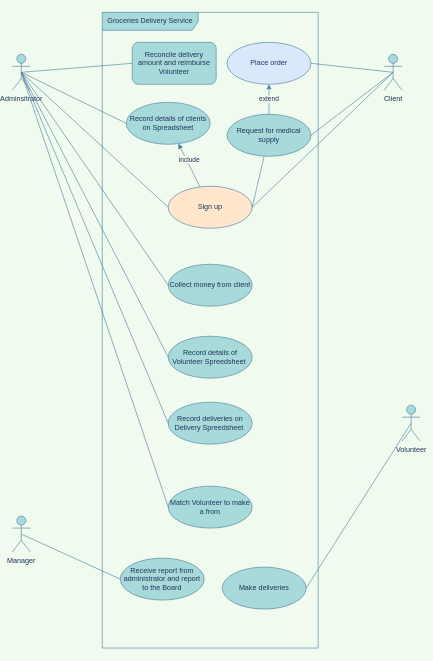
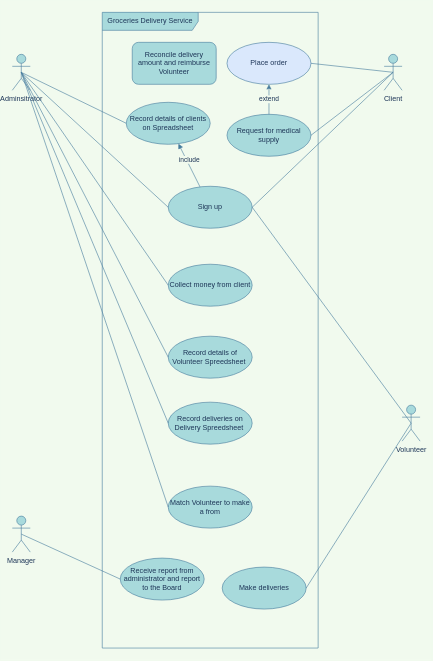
  <mxCell id="0" />
  <mxCell id="1" parent="0" />
  <mxCell id="2" value="Groceries Delivery Service" style="shape=umlFrame;whiteSpace=wrap;html=1;width=160;height=30;fillColor=#A8DADC;strokeColor=#457B9D;fontColor=#1D3557;" parent="1" vertex="1"><mxGeometry x="170" y="20" width="360" height="1060" as="geometry" /></mxCell>
  <mxCell id="3" value="Manager" style="shape=umlActor;verticalLabelPosition=bottom;verticalAlign=top;html=1;fillColor=#A8DADC;strokeColor=#457B9D;fontColor=#1D3557;" parent="1" vertex="1"><mxGeometry x="20" y="860" width="30" height="60" as="geometry" /></mxCell>
  <mxCell id="4" value="Adminsitrator" style="shape=umlActor;verticalLabelPosition=bottom;verticalAlign=top;html=1;fillColor=#A8DADC;strokeColor=#457B9D;fontColor=#1D3557;" parent="1" vertex="1"><mxGeometry x="20" y="90" width="30" height="60" as="geometry" /></mxCell>
  <mxCell id="5" value="Client" style="shape=umlActor;verticalLabelPosition=bottom;verticalAlign=top;html=1;fillColor=#A8DADC;strokeColor=#457B9D;fontColor=#1D3557;" parent="1" vertex="1"><mxGeometry x="640" y="90" width="30" height="60" as="geometry" /></mxCell>
  <mxCell id="6" value="Volunteer" style="shape=umlActor;verticalLabelPosition=bottom;verticalAlign=top;html=1;fillColor=#A8DADC;strokeColor=#457B9D;fontColor=#1D3557;" parent="1" vertex="1"><mxGeometry x="670" y="675" width="30" height="60" as="geometry" /></mxCell>
  <mxCell id="7" value="Request for medical supply" style="ellipse;whiteSpace=wrap;html=1;fillColor=#A8DADC;strokeColor=#457B9D;fontColor=#1D3557;" parent="1" vertex="1"><mxGeometry x="378" y="190" width="140" height="70" as="geometry" /></mxCell>
  <mxCell id="8" value="extend" style="edgeStyle=orthogonalEdgeStyle;rounded=0;orthogonalLoop=1;jettySize=auto;html=1;strokeColor=#457B9D;fontColor=#1D3557;labelBackgroundColor=#F1FAEE;" parent="1" source="7" target="9" edge="1"><mxGeometry relative="1" as="geometry" /></mxCell>
  <mxCell id="9" value="Place order" style="ellipse;whiteSpace=wrap;html=1;fillColor=#dae8fc;strokeColor=#457B9D;fontColor=#1D3557;" parent="1" vertex="1"><mxGeometry x="378" y="70" width="140" height="70" as="geometry" /></mxCell>
  <mxCell id="10" value="Record details of clients on Spreadsheet" style="ellipse;whiteSpace=wrap;html=1;fillColor=#A8DADC;strokeColor=#457B9D;fontColor=#1D3557;" parent="1" vertex="1"><mxGeometry x="210" y="170" width="140" height="70" as="geometry" /></mxCell>
- <mxCell id="11" value="Sign up" style="ellipse;whiteSpace=wrap;html=1;fillColor=#ffe6cc;strokeColor=#457B9D;fontColor=#1D3557;" parent="1" vertex="1"><mxGeometry x="280" y="310" width="140" height="70" as="geometry" /></mxCell>
+ <mxCell id="11" value="Sign up" style="ellipse;whiteSpace=wrap;html=1;fillColor=#A8DADC;strokeColor=#457B9D;fontColor=#1D3557;" parent="1" vertex="1"><mxGeometry x="280" y="310" width="140" height="70" as="geometry" /></mxCell>
  <mxCell id="12" value="Record details of Volunteer Spreedsheet&amp;nbsp;" style="ellipse;whiteSpace=wrap;html=1;fillColor=#A8DADC;strokeColor=#457B9D;fontColor=#1D3557;" parent="1" vertex="1"><mxGeometry x="280" y="560" width="140" height="70" as="geometry" /></mxCell>
  <mxCell id="13" value="Record deliveries on Delivery Spreedsheet&amp;nbsp;" style="ellipse;whiteSpace=wrap;html=1;fillColor=#A8DADC;strokeColor=#457B9D;fontColor=#1D3557;" parent="1" vertex="1"><mxGeometry x="280" y="670" width="140" height="70" as="geometry" /></mxCell>
  <mxCell id="14" value="Match Volunteer to make a from" style="ellipse;whiteSpace=wrap;html=1;fillColor=#A8DADC;strokeColor=#457B9D;fontColor=#1D3557;" parent="1" vertex="1"><mxGeometry x="280" y="810" width="140" height="70" as="geometry" /></mxCell>
  <mxCell id="15" value="Reconcile delivery amount and reimburse Volunteer" style="whiteSpace=wrap;html=1;fillColor=#A8DADC;strokeColor=#457B9D;fontColor=#1D3557;rounded=1;" parent="1" vertex="1"><mxGeometry x="220" y="70" width="140" height="70" as="geometry" /></mxCell>
  <mxCell id="16" value="Collect money from client" style="ellipse;whiteSpace=wrap;html=1;fillColor=#A8DADC;strokeColor=#457B9D;fontColor=#1D3557;" parent="1" vertex="1"><mxGeometry x="280" y="440" width="140" height="70" as="geometry" /></mxCell>
  <mxCell id="17" value="Make deliveries" style="ellipse;whiteSpace=wrap;html=1;fillColor=#A8DADC;strokeColor=#457B9D;fontColor=#1D3557;" parent="1" vertex="1"><mxGeometry x="370" y="945" width="140" height="70" as="geometry" /></mxCell>
  <mxCell id="18" value="Receive report from administrator and report to the Board" style="ellipse;whiteSpace=wrap;html=1;fillColor=#A8DADC;strokeColor=#457B9D;fontColor=#1D3557;" parent="1" vertex="1"><mxGeometry x="200" y="930" width="140" height="70" as="geometry" /></mxCell>
  <mxCell id="19" value="" style="endArrow=none;html=1;rounded=0;entryX=0;entryY=0.5;entryDx=0;entryDy=0;exitX=0.5;exitY=0.5;exitDx=0;exitDy=0;exitPerimeter=0;strokeColor=#457B9D;fontColor=#1D3557;labelBackgroundColor=#F1FAEE;" parent="1" source="3" target="18" edge="1"><mxGeometry width="50" height="50" relative="1" as="geometry"><mxPoint x="130" y="540" as="sourcePoint" /><mxPoint x="180" y="490" as="targetPoint" /></mxGeometry></mxCell>
  <mxCell id="20" value="" style="endArrow=none;html=1;rounded=0;entryX=0.5;entryY=0.5;entryDx=0;entryDy=0;exitX=1;exitY=0.5;exitDx=0;exitDy=0;entryPerimeter=0;strokeColor=#457B9D;fontColor=#1D3557;labelBackgroundColor=#F1FAEE;" parent="1" source="17" target="6" edge="1"><mxGeometry width="50" height="50" relative="1" as="geometry"><mxPoint x="490" y="465" as="sourcePoint" /><mxPoint x="575" y="540" as="targetPoint" /></mxGeometry></mxCell>
- <mxCell id="21" value="" style="endArrow=none;html=1;rounded=0;exitX=1;exitY=0.5;exitDx=0;exitDy=0;strokeColor=#457B9D;fontColor=#1D3557;labelBackgroundColor=#F1FAEE;" parent="1" source="11" target="7" edge="1"><mxGeometry width="50" height="50" relative="1" as="geometry"><mxPoint x="495" y="830" as="sourcePoint" /><mxPoint x="570" y="890" as="targetPoint" /></mxGeometry></mxCell>
+ <mxCell id="21" value="" style="endArrow=none;html=1;rounded=0;exitX=1;exitY=0.5;exitDx=0;exitDy=0;entryX=0.5;entryY=0.5;entryDx=0;entryDy=0;entryPerimeter=0;strokeColor=#457B9D;fontColor=#1D3557;labelBackgroundColor=#F1FAEE;" parent="1" source="11" target="6" edge="1"><mxGeometry width="50" height="50" relative="1" as="geometry"><mxPoint x="495" y="830" as="sourcePoint" /><mxPoint x="570" y="890" as="targetPoint" /></mxGeometry></mxCell>
  <mxCell id="22" value="" style="endArrow=none;html=1;rounded=0;exitX=0.5;exitY=0.5;exitDx=0;exitDy=0;entryX=0;entryY=0.5;entryDx=0;entryDy=0;exitPerimeter=0;strokeColor=#457B9D;fontColor=#1D3557;labelBackgroundColor=#F1FAEE;" parent="1" source="4" target="10" edge="1"><mxGeometry width="50" height="50" relative="1" as="geometry"><mxPoint x="60" y="130" as="sourcePoint" /><mxPoint x="325" y="490" as="targetPoint" /></mxGeometry></mxCell>
  <mxCell id="23" value="include" style="html=1;verticalAlign=bottom;endArrow=block;rounded=0;strokeColor=#457B9D;fontColor=#1D3557;labelBackgroundColor=#F1FAEE;" parent="1" source="11" target="10" edge="1"><mxGeometry width="80" relative="1" as="geometry"><mxPoint x="360" y="280" as="sourcePoint" /><mxPoint x="280" y="280" as="targetPoint" /></mxGeometry></mxCell>
  <mxCell id="24" value="" style="endArrow=none;html=1;rounded=0;entryX=0.5;entryY=0.5;entryDx=0;entryDy=0;entryPerimeter=0;exitX=1;exitY=0.5;exitDx=0;exitDy=0;strokeColor=#457B9D;fontColor=#1D3557;labelBackgroundColor=#F1FAEE;" parent="1" source="11" target="5" edge="1"><mxGeometry width="50" height="50" relative="1" as="geometry"><mxPoint x="315.5" y="80" as="sourcePoint" /><mxPoint x="580.5" y="440" as="targetPoint" /></mxGeometry></mxCell>
  <mxCell id="25" value="" style="endArrow=none;html=1;rounded=0;exitX=1;exitY=0.5;exitDx=0;exitDy=0;entryX=0.5;entryY=0.5;entryDx=0;entryDy=0;entryPerimeter=0;strokeColor=#457B9D;fontColor=#1D3557;labelBackgroundColor=#F1FAEE;" parent="1" source="7" target="5" edge="1"><mxGeometry width="50" height="50" relative="1" as="geometry"><mxPoint x="430" y="355" as="sourcePoint" /><mxPoint x="650" y="120" as="targetPoint" /></mxGeometry></mxCell>
  <mxCell id="26" value="" style="endArrow=none;html=1;rounded=0;exitX=1;exitY=0.5;exitDx=0;exitDy=0;entryX=0.5;entryY=0.5;entryDx=0;entryDy=0;entryPerimeter=0;strokeColor=#457B9D;fontColor=#1D3557;labelBackgroundColor=#F1FAEE;" parent="1" source="9" target="5" edge="1"><mxGeometry width="50" height="50" relative="1" as="geometry"><mxPoint x="528" y="235" as="sourcePoint" /><mxPoint x="665" y="130" as="targetPoint" /></mxGeometry></mxCell>
- <mxCell id="27" value="" style="endArrow=none;html=1;rounded=0;exitX=0.5;exitY=0.5;exitDx=0;exitDy=0;entryX=0;entryY=0.5;entryDx=0;entryDy=0;exitPerimeter=0;strokeColor=#457B9D;fontColor=#1D3557;labelBackgroundColor=#F1FAEE;" parent="1" source="4" target="15" edge="1"><mxGeometry width="50" height="50" relative="1" as="geometry"><mxPoint x="70" y="120" as="sourcePoint" /><mxPoint x="245" y="205" as="targetPoint" /></mxGeometry></mxCell>
  <mxCell id="28" value="" style="endArrow=none;html=1;rounded=0;exitX=0.5;exitY=0.5;exitDx=0;exitDy=0;entryX=0;entryY=0.5;entryDx=0;entryDy=0;exitPerimeter=0;strokeColor=#457B9D;fontColor=#1D3557;labelBackgroundColor=#F1FAEE;" parent="1" source="4" target="16" edge="1"><mxGeometry width="50" height="50" relative="1" as="geometry"><mxPoint x="45" y="130" as="sourcePoint" /><mxPoint x="220" y="215" as="targetPoint" /></mxGeometry></mxCell>
  <mxCell id="29" value="" style="endArrow=none;html=1;rounded=0;entryX=0;entryY=0.5;entryDx=0;entryDy=0;exitX=0.5;exitY=0.5;exitDx=0;exitDy=0;exitPerimeter=0;strokeColor=#457B9D;fontColor=#1D3557;labelBackgroundColor=#F1FAEE;" parent="1" source="4" target="12" edge="1"><mxGeometry width="50" height="50" relative="1" as="geometry"><mxPoint x="40" y="130" as="sourcePoint" /><mxPoint x="290" y="485" as="targetPoint" /></mxGeometry></mxCell>
  <mxCell id="30" value="" style="endArrow=none;html=1;rounded=0;entryX=0;entryY=0.5;entryDx=0;entryDy=0;exitX=0.5;exitY=0.5;exitDx=0;exitDy=0;exitPerimeter=0;strokeColor=#457B9D;fontColor=#1D3557;labelBackgroundColor=#F1FAEE;" parent="1" source="4" target="13" edge="1"><mxGeometry width="50" height="50" relative="1" as="geometry"><mxPoint x="40" y="130" as="sourcePoint" /><mxPoint x="290" y="605" as="targetPoint" /></mxGeometry></mxCell>
  <mxCell id="31" value="" style="endArrow=none;html=1;rounded=0;entryX=0;entryY=0.5;entryDx=0;entryDy=0;exitX=0.5;exitY=0.5;exitDx=0;exitDy=0;exitPerimeter=0;strokeColor=#457B9D;fontColor=#1D3557;labelBackgroundColor=#F1FAEE;" parent="1" source="4" target="14" edge="1"><mxGeometry width="50" height="50" relative="1" as="geometry"><mxPoint x="45" y="130" as="sourcePoint" /><mxPoint x="290" y="715" as="targetPoint" /></mxGeometry></mxCell>
  <mxCell id="32" value="" style="endArrow=none;html=1;rounded=0;exitX=0.5;exitY=0.5;exitDx=0;exitDy=0;entryX=0;entryY=0.5;entryDx=0;entryDy=0;exitPerimeter=0;strokeColor=#457B9D;fontColor=#1D3557;labelBackgroundColor=#F1FAEE;" edge="1" parent="1" source="4" target="11"><mxGeometry width="50" height="50" relative="1" as="geometry"><mxPoint x="45" y="130" as="sourcePoint" /><mxPoint x="220" y="215" as="targetPoint" /></mxGeometry></mxCell>
